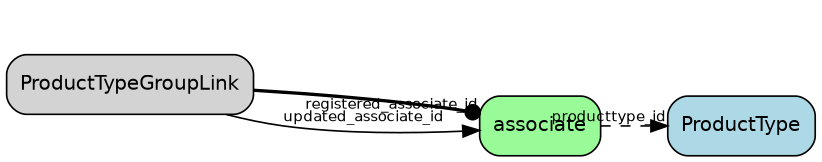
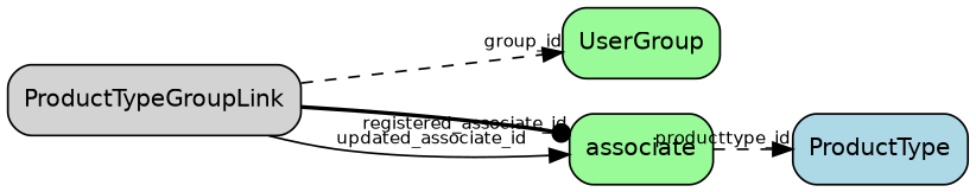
  digraph {
    rankdir=LR
    node [fillcolor=palegreen fontname=Helvetica fontsize=12 shape=box style="rounded, filled,filled"]
    edge [arrowhead=normal fontname=Helvetica fontsize=9 style=dashed]
    ProductTypeGroupLink [fillcolor=lightgrey]
+   UserGroup
    associate
    ProductType [fillcolor=lightblue]
+   ProductTypeGroupLink -> UserGroup [headlabel=group_id]
    ProductTypeGroupLink -> associate [arrowhead=dot headlabel=registered_associate_id style=bold]
    ProductTypeGroupLink -> associate [label=updated_associate_id style=solid]
    associate -> ProductType [headlabel=producttype_id]
  }
